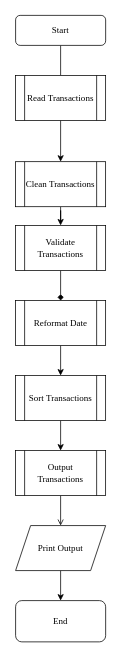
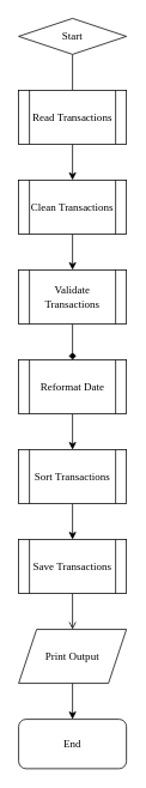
  <mxCell id="0" />
  <mxCell id="1" parent="0" />
  <mxCell id="2" value="" style="edgeStyle=orthogonalEdgeStyle;rounded=0;orthogonalLoop=1;jettySize=auto;html=1;fontFamily=Times New Roman;endArrow=none;" parent="1" source="3" target="5" edge="1"><mxGeometry relative="1" as="geometry" /></mxCell>
- <mxCell id="3" value="Start" style="rounded=1;whiteSpace=wrap;html=1;fontSize=12;glass=0;strokeWidth=1;shadow=0;fontFamily=Times New Roman;" parent="1" vertex="1"><mxGeometry x="20" y="20" width="120" height="40" as="geometry" /></mxCell>
+ <mxCell id="3" value="Start" style="rhombus;whiteSpace=wrap;html=1;fontSize=12;glass=0;strokeWidth=1;shadow=0;fontFamily=Times New Roman;" parent="1" vertex="1"><mxGeometry x="20" y="20" width="120" height="40" as="geometry" /></mxCell>
  <mxCell id="4" value="" style="edgeStyle=orthogonalEdgeStyle;rounded=0;orthogonalLoop=1;jettySize=auto;html=1;fontFamily=Times New Roman;" parent="1" source="5" target="7" edge="1"><mxGeometry relative="1" as="geometry" /></mxCell>
  <mxCell id="5" value="Read Transactions" style="shape=process;whiteSpace=wrap;html=1;backgroundOutline=1;fontFamily=Times New Roman;" parent="1" vertex="1"><mxGeometry x="20" y="100" width="120" height="60" as="geometry" /></mxCell>
  <mxCell id="6" value="" style="edgeStyle=orthogonalEdgeStyle;rounded=0;orthogonalLoop=1;jettySize=auto;html=1;fontFamily=Times New Roman;" parent="1" source="7" target="9" edge="1"><mxGeometry relative="1" as="geometry" /></mxCell>
- <mxCell id="7" value="Clean Transactions" style="shape=process;whiteSpace=wrap;html=1;backgroundOutline=1;fontFamily=Times New Roman;" parent="1" vertex="1"><mxGeometry x="20" y="215" width="120" height="60" as="geometry" /></mxCell>
+ <mxCell id="7" value="Clean Transactions" style="shape=process;whiteSpace=wrap;html=1;backgroundOutline=1;fontFamily=Times New Roman;" parent="1" vertex="1"><mxGeometry x="20" y="200" width="120" height="60" as="geometry" /></mxCell>
  <mxCell id="8" value="" style="edgeStyle=orthogonalEdgeStyle;rounded=0;orthogonalLoop=1;jettySize=auto;html=1;fontFamily=Times New Roman;endArrow=diamond;" parent="1" source="9" target="11" edge="1"><mxGeometry relative="1" as="geometry" /></mxCell>
  <mxCell id="9" value="Validate Transactions" style="shape=process;whiteSpace=wrap;html=1;backgroundOutline=1;fontFamily=Times New Roman;" parent="1" vertex="1"><mxGeometry x="20" y="300" width="120" height="60" as="geometry" /></mxCell>
  <mxCell id="10" value="" style="edgeStyle=orthogonalEdgeStyle;rounded=0;orthogonalLoop=1;jettySize=auto;html=1;fontFamily=Times New Roman;" parent="1" source="11" target="13" edge="1"><mxGeometry relative="1" as="geometry" /></mxCell>
  <mxCell id="11" value="Reformat Date" style="shape=process;whiteSpace=wrap;html=1;backgroundOutline=1;fontFamily=Times New Roman;" parent="1" vertex="1"><mxGeometry x="20" y="400" width="120" height="60" as="geometry" /></mxCell>
  <mxCell id="12" value="" style="edgeStyle=orthogonalEdgeStyle;rounded=0;orthogonalLoop=1;jettySize=auto;html=1;fontFamily=Times New Roman;" parent="1" source="13" target="16" edge="1"><mxGeometry relative="1" as="geometry" /></mxCell>
  <mxCell id="13" value="Sort Transactions" style="shape=process;whiteSpace=wrap;html=1;backgroundOutline=1;fontFamily=Times New Roman;" parent="1" vertex="1"><mxGeometry x="20" y="500" width="120" height="60" as="geometry" /></mxCell>
  <mxCell id="14" value="End" style="rounded=1;whiteSpace=wrap;html=1;fontSize=12;glass=0;strokeWidth=1;shadow=0;fontFamily=Times New Roman;" parent="1" vertex="1"><mxGeometry x="20" y="800" width="120" height="55" as="geometry" /></mxCell>
  <mxCell id="15" value="" style="edgeStyle=orthogonalEdgeStyle;rounded=0;orthogonalLoop=1;jettySize=auto;html=1;fontFamily=Times New Roman;endArrow=open;" parent="1" source="16" target="18" edge="1"><mxGeometry relative="1" as="geometry" /></mxCell>
- <mxCell id="16" value="Output Transactions" style="shape=process;whiteSpace=wrap;html=1;backgroundOutline=1;fontFamily=Times New Roman;" parent="1" vertex="1"><mxGeometry x="20" y="600" width="120" height="60" as="geometry" /></mxCell>
+ <mxCell id="16" value="Save Transactions" style="shape=process;whiteSpace=wrap;html=1;backgroundOutline=1;fontFamily=Times New Roman;" parent="1" vertex="1"><mxGeometry x="20" y="600" width="120" height="60" as="geometry" /></mxCell>
  <mxCell id="17" value="" style="edgeStyle=orthogonalEdgeStyle;rounded=0;orthogonalLoop=1;jettySize=auto;html=1;fontFamily=Times New Roman;" parent="1" source="18" target="14" edge="1"><mxGeometry relative="1" as="geometry" /></mxCell>
  <mxCell id="18" value="&lt;div&gt;Print Output&lt;/div&gt;" style="shape=parallelogram;perimeter=parallelogramPerimeter;whiteSpace=wrap;html=1;fixedSize=1;fontFamily=Times New Roman;" parent="1" vertex="1"><mxGeometry x="20" y="700" width="120" height="60" as="geometry" /></mxCell>
